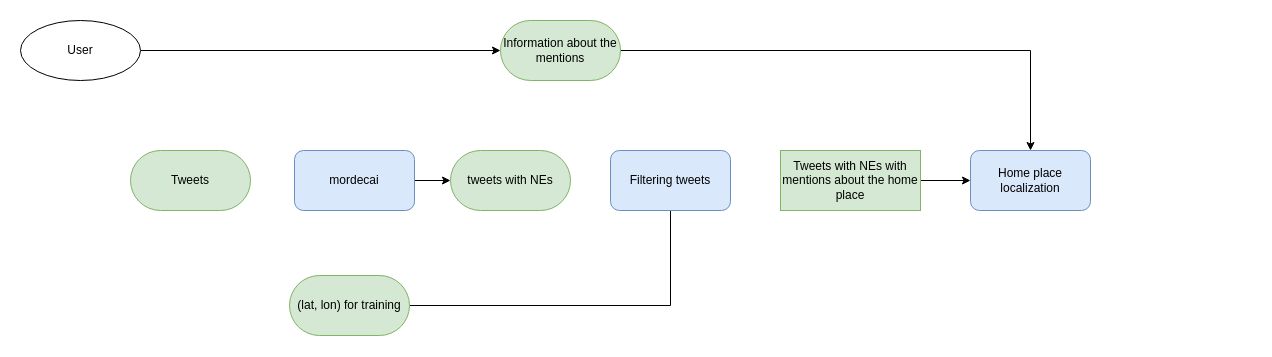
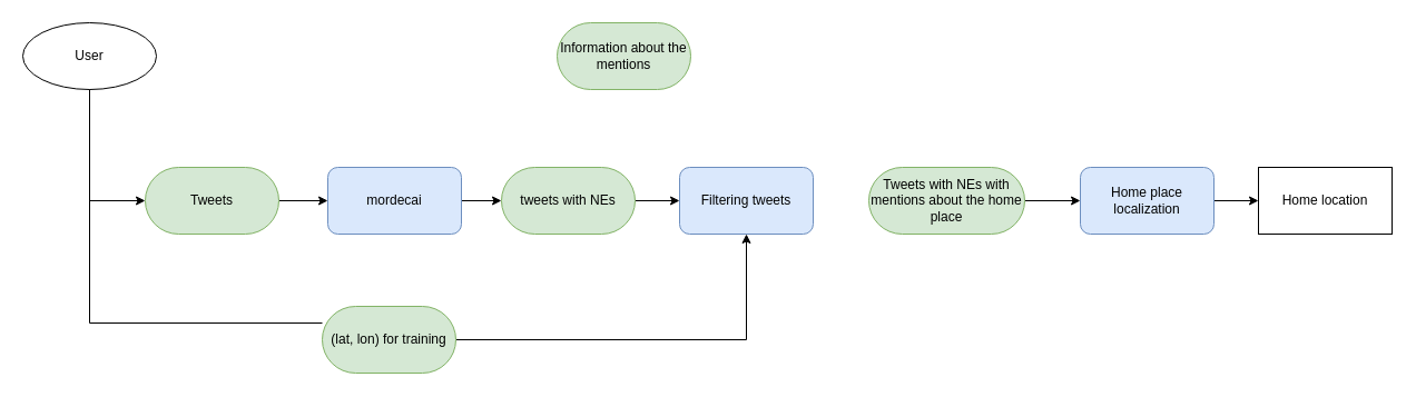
  <mxCell id="0" />
  <mxCell id="1" parent="0" />
+ <mxCell id="2" value="" style="edgeStyle=orthogonalEdgeStyle;rounded=0;orthogonalLoop=1;jettySize=auto;html=1;" edge="1" parent="1" source="3" target="5"><mxGeometry relative="1" as="geometry" /></mxCell>
  <mxCell id="3" value="Tweets" style="rounded=1;whiteSpace=wrap;html=1;arcSize=50;fillColor=#d5e8d4;strokeColor=#82b366;" vertex="1" parent="1"><mxGeometry x="130" y="150" width="120" height="60" as="geometry" /></mxCell>
  <mxCell id="4" value="" style="edgeStyle=orthogonalEdgeStyle;rounded=0;orthogonalLoop=1;jettySize=auto;html=1;" edge="1" parent="1" source="5" target="13"><mxGeometry relative="1" as="geometry" /></mxCell>
  <mxCell id="5" value="mordecai" style="whiteSpace=wrap;html=1;rounded=1;fillColor=#dae8fc;strokeColor=#6c8ebf;" vertex="1" parent="1"><mxGeometry x="294" y="150" width="120" height="60" as="geometry" /></mxCell>
- <mxCell id="7" style="edgeStyle=orthogonalEdgeStyle;rounded=0;orthogonalLoop=1;jettySize=auto;html=1;entryX=0;entryY=0.5;entryDx=0;entryDy=0;" edge="1" parent="1" source="9" target="11"><mxGeometry relative="1" as="geometry" /></mxCell>
- <mxCell id="8" style="edgeStyle=orthogonalEdgeStyle;rounded=0;orthogonalLoop=1;jettySize=auto;html=1;startArrow=none;entryX=0.5;entryY=1;entryDx=0;entryDy=0;endArrow=none;" edge="1" parent="1" source="15" target="14"><mxGeometry relative="1" as="geometry"><Array as="points" /></mxGeometry></mxCell>
+ <mxCell id="6" style="edgeStyle=orthogonalEdgeStyle;rounded=0;orthogonalLoop=1;jettySize=auto;html=1;entryX=0;entryY=0.5;entryDx=0;entryDy=0;exitX=0.5;exitY=1;exitDx=0;exitDy=0;" edge="1" parent="1" source="9" target="3"><mxGeometry relative="1" as="geometry" /></mxCell>
+ <mxCell id="8" style="edgeStyle=orthogonalEdgeStyle;rounded=0;orthogonalLoop=1;jettySize=auto;html=1;startArrow=none;entryX=0.5;entryY=1;entryDx=0;entryDy=0;" edge="1" parent="1" source="15" target="14"><mxGeometry relative="1" as="geometry"><Array as="points" /></mxGeometry></mxCell>
  <mxCell id="9" value="User" style="ellipse;whiteSpace=wrap;html=1;" vertex="1" parent="1"><mxGeometry x="20" y="20" width="120" height="60" as="geometry" /></mxCell>
- <mxCell id="10" style="edgeStyle=orthogonalEdgeStyle;rounded=0;orthogonalLoop=1;jettySize=auto;html=1;entryX=0.5;entryY=0;entryDx=0;entryDy=0;" edge="1" parent="1" source="11" target="20"><mxGeometry relative="1" as="geometry" /></mxCell>
  <mxCell id="11" value="Information about the mentions" style="rounded=1;whiteSpace=wrap;html=1;arcSize=50;fillColor=#d5e8d4;strokeColor=#82b366;" vertex="1" parent="1"><mxGeometry x="500" y="20" width="120" height="60" as="geometry" /></mxCell>
+ <mxCell id="12" value="" style="edgeStyle=orthogonalEdgeStyle;rounded=0;orthogonalLoop=1;jettySize=auto;html=1;" edge="1" parent="1" source="13" target="14"><mxGeometry relative="1" as="geometry" /></mxCell>
  <mxCell id="13" value="tweets with NEs" style="whiteSpace=wrap;html=1;rounded=1;arcSize=50;fillColor=#d5e8d4;strokeColor=#82b366;" vertex="1" parent="1"><mxGeometry x="450" y="150" width="120" height="60" as="geometry" /></mxCell>
  <mxCell id="14" value="Filtering tweets" style="whiteSpace=wrap;html=1;rounded=1;fillColor=#dae8fc;strokeColor=#6c8ebf;" vertex="1" parent="1"><mxGeometry x="610" y="150" width="120" height="60" as="geometry" /></mxCell>
  <mxCell id="15" value="(lat, lon) for training" style="rounded=1;whiteSpace=wrap;html=1;arcSize=50;fillColor=#d5e8d4;strokeColor=#82b366;" vertex="1" parent="1"><mxGeometry x="289" y="275" width="120" height="60" as="geometry" /></mxCell>
+ <mxCell id="16" value="" style="edgeStyle=orthogonalEdgeStyle;rounded=0;orthogonalLoop=1;jettySize=auto;html=1;endArrow=none;exitX=0.5;exitY=1;exitDx=0;exitDy=0;" edge="1" parent="1" source="9" target="15"><mxGeometry relative="1" as="geometry"><mxPoint x="80" y="80" as="sourcePoint" /><mxPoint x="890" y="210" as="targetPoint" /><Array as="points"><mxPoint x="80" y="290" /></Array></mxGeometry></mxCell>
  <mxCell id="17" value="" style="edgeStyle=orthogonalEdgeStyle;rounded=0;orthogonalLoop=1;jettySize=auto;html=1;" edge="1" parent="1" source="18" target="20"><mxGeometry relative="1" as="geometry" /></mxCell>
- <mxCell id="18" value="Tweets with NEs with mentions about the home place" style="whiteSpace=wrap;html=1;arcSize=50;fillColor=#d5e8d4;strokeColor=#82b366;rounded=0;" vertex="1" parent="1"><mxGeometry x="780" y="150" width="140" height="60" as="geometry" /></mxCell>
+ <mxCell id="18" value="Tweets with NEs with mentions about the home place" style="whiteSpace=wrap;html=1;rounded=1;arcSize=50;fillColor=#d5e8d4;strokeColor=#82b366;" vertex="1" parent="1"><mxGeometry x="780" y="150" width="140" height="60" as="geometry" /></mxCell>
+ <mxCell id="19" style="edgeStyle=orthogonalEdgeStyle;rounded=0;orthogonalLoop=1;jettySize=auto;html=1;" edge="1" parent="1" source="20" target="21"><mxGeometry relative="1" as="geometry" /></mxCell>
  <mxCell id="20" value="Home place localization" style="whiteSpace=wrap;html=1;rounded=1;fillColor=#dae8fc;strokeColor=#6c8ebf;" vertex="1" parent="1"><mxGeometry x="970" y="150" width="120" height="60" as="geometry" /></mxCell>
+ <mxCell id="21" value="Home location" style="rounded=0;whiteSpace=wrap;html=1;" vertex="1" parent="1"><mxGeometry x="1130" y="150" width="120" height="60" as="geometry" /></mxCell>
